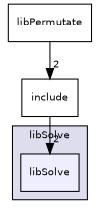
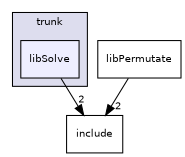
  digraph {
    compound=true
    node [fontname=Helvetica fontsize=10 shape=box]
    edge [headlabel=2 labeldistance=1.5 labelfontname=Helvetica labelfontsize=10]
    n1 [fillcolor="#eeeeff" label=libSolve pencolor=black style=filled]
    n2 [label=include]
    n3 [label=libPermutate]
    subgraph cluster_1 {
      bgcolor="#ddddee"
      fontname=Helvetica
      fontsize=10
-     label=libSolve
+     label=trunk
      pencolor=black
      n1
    }
-   n2 -> n1
+   n1 -> n2
    n3 -> n2
  }
